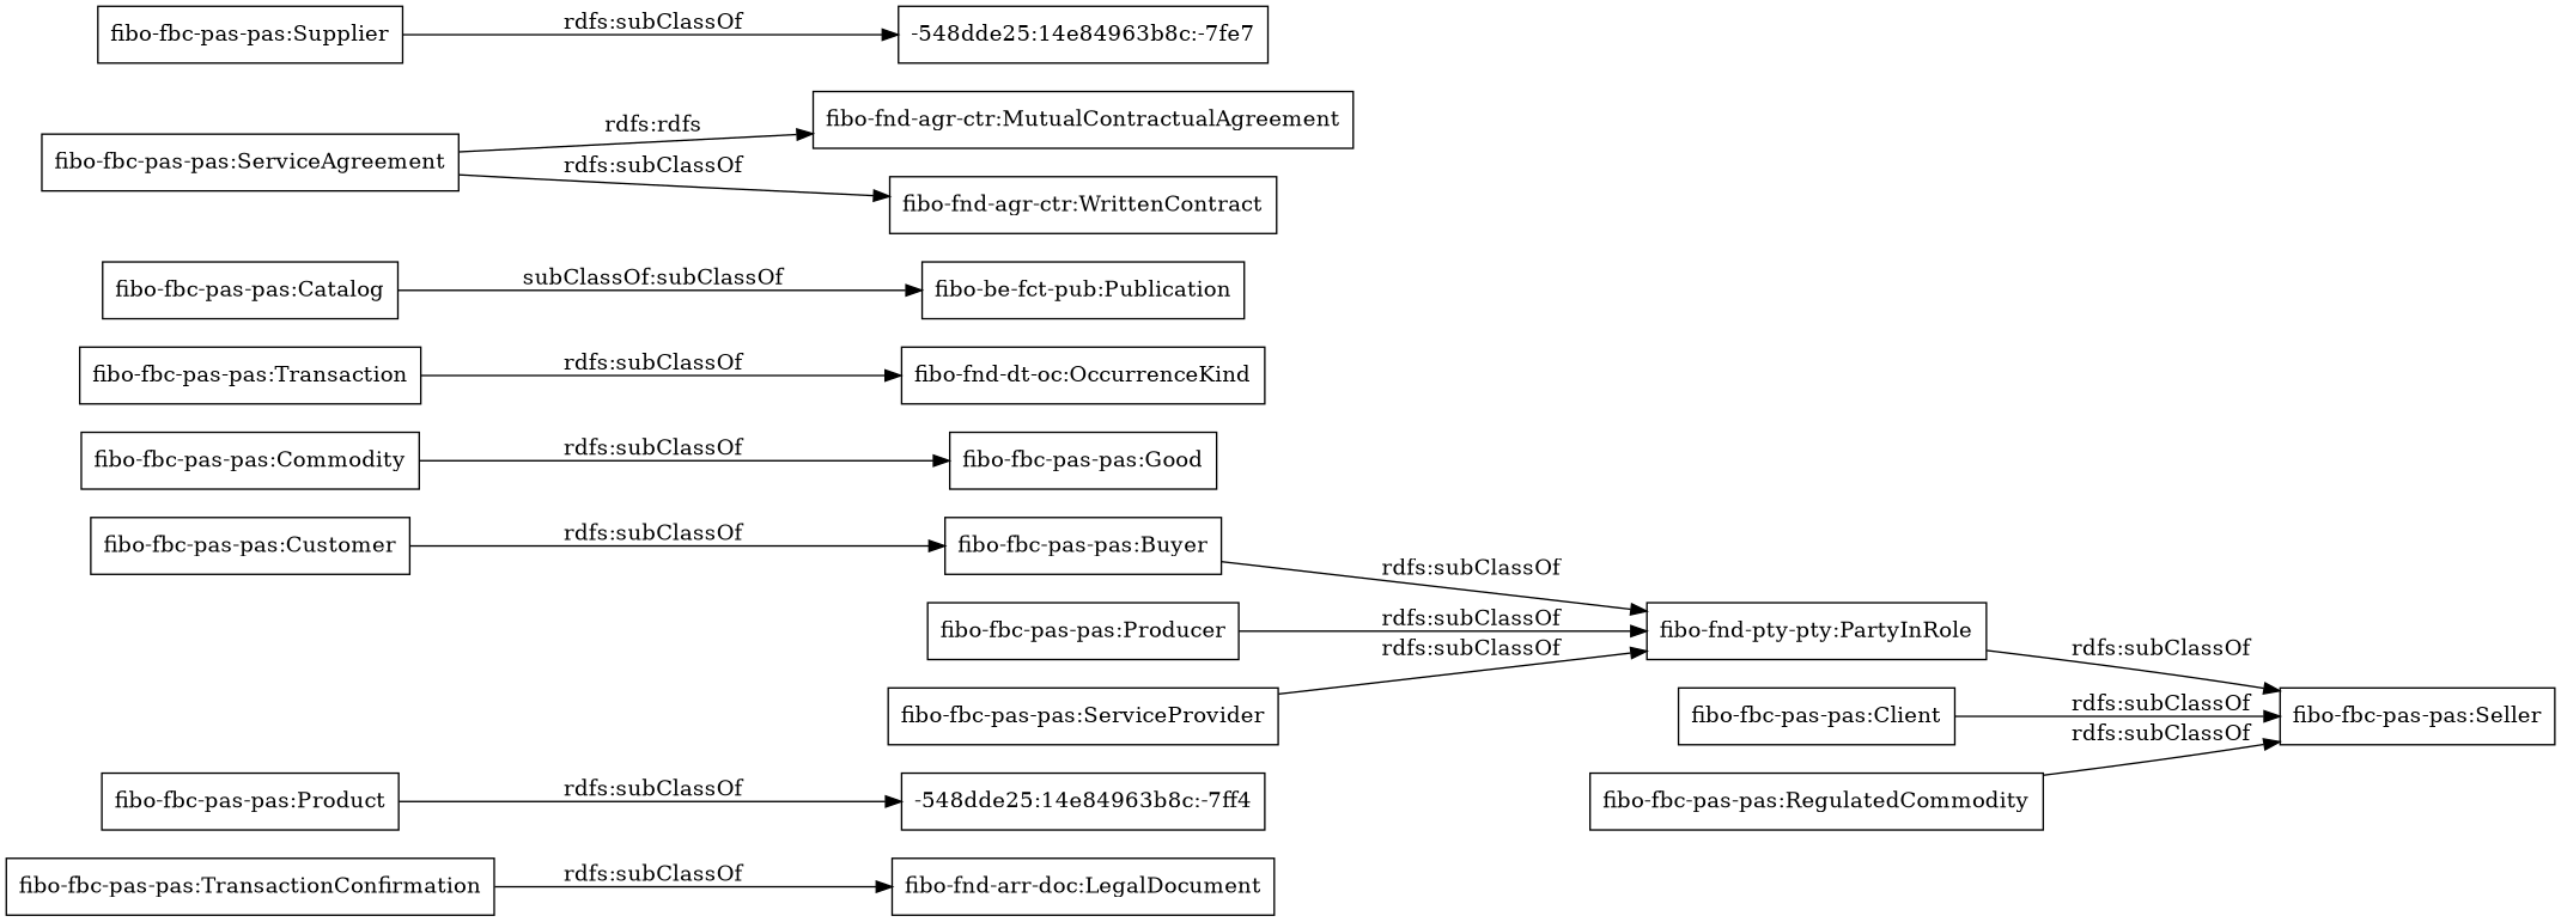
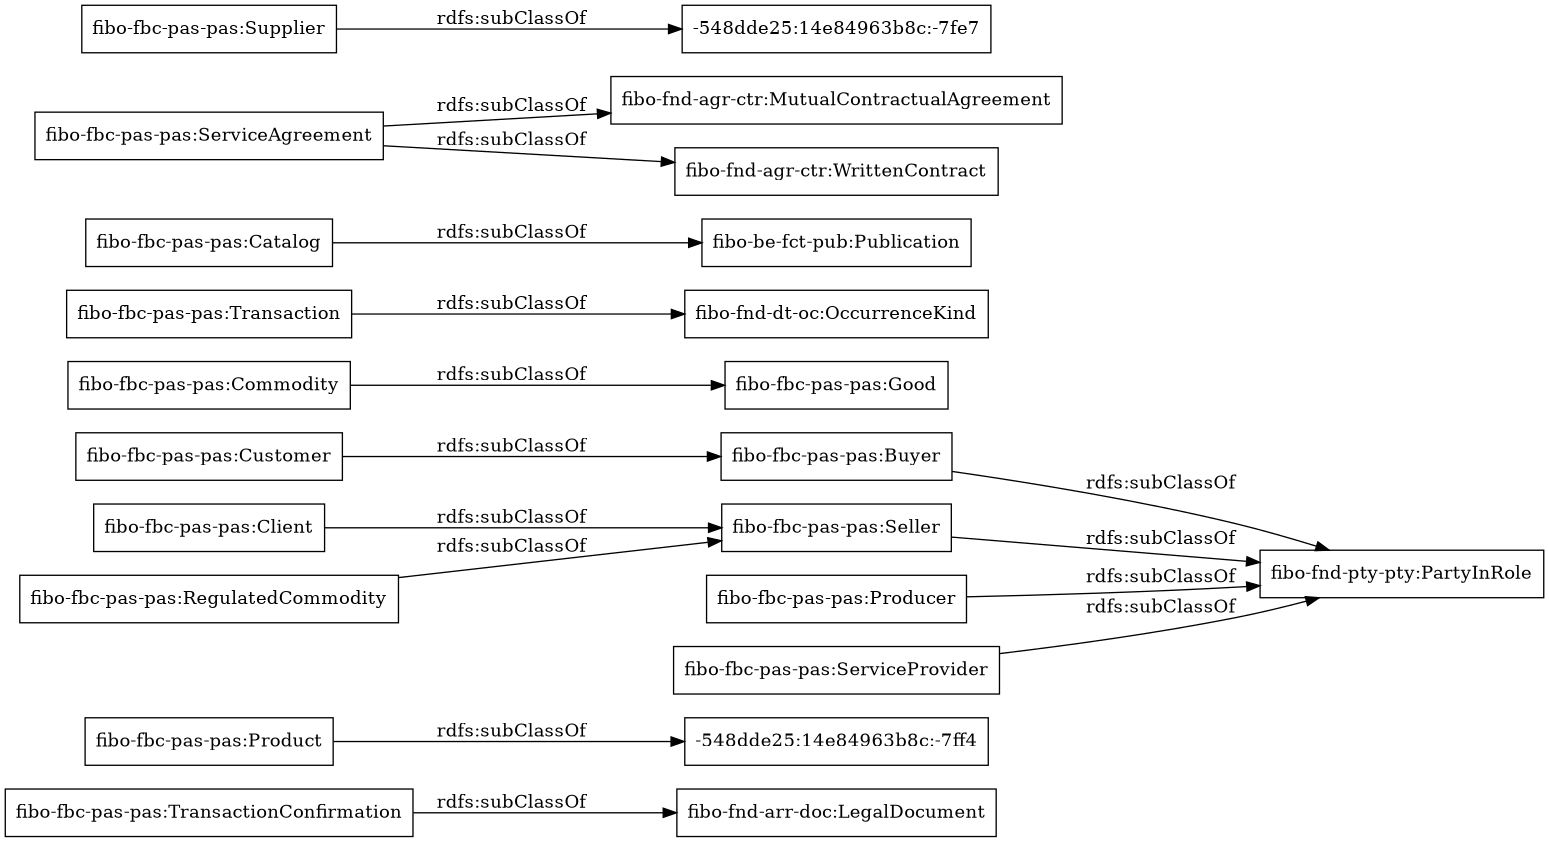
  digraph {
    rankdir=LR
    node [color=black shape=rectangle]
    "fibo-fbc-pas-pas:TransactionConfirmation"
    "fibo-fnd-arr-doc:LegalDocument"
    "fibo-fbc-pas-pas:Product"
    "-548dde25:14e84963b8c:-7ff4"
    "fibo-fbc-pas-pas:Customer"
    "fibo-fbc-pas-pas:Buyer"
    "fibo-fnd-pty-pty:PartyInRole"
    "fibo-fbc-pas-pas:Commodity"
    "fibo-fbc-pas-pas:Good"
    "fibo-fbc-pas-pas:Seller"
    "fibo-fbc-pas-pas:Transaction"
    "fibo-fnd-dt-oc:OccurrenceKind"
    "fibo-fbc-pas-pas:Client"
    "fibo-fbc-pas-pas:Catalog"
    "fibo-be-fct-pub:Publication"
    "fibo-fbc-pas-pas:ServiceAgreement"
    "fibo-fnd-agr-ctr:MutualContractualAgreement"
    "fibo-fnd-agr-ctr:WrittenContract"
    "fibo-fbc-pas-pas:RegulatedCommodity"
    "fibo-fbc-pas-pas:Producer"
    "fibo-fbc-pas-pas:Supplier"
    "-548dde25:14e84963b8c:-7fe7"
    "fibo-fbc-pas-pas:ServiceProvider"
    "fibo-fbc-pas-pas:TransactionConfirmation" -> "fibo-fnd-arr-doc:LegalDocument" [label="rdfs:subClassOf"]
    "fibo-fbc-pas-pas:Product" -> "-548dde25:14e84963b8c:-7ff4" [label="rdfs:subClassOf"]
    "fibo-fbc-pas-pas:Customer" -> "fibo-fbc-pas-pas:Buyer" [label="rdfs:subClassOf"]
    "fibo-fbc-pas-pas:Buyer" -> "fibo-fnd-pty-pty:PartyInRole" [label="rdfs:subClassOf"]
    "fibo-fbc-pas-pas:Commodity" -> "fibo-fbc-pas-pas:Good" [label="rdfs:subClassOf"]
-   "fibo-fnd-pty-pty:PartyInRole" -> "fibo-fbc-pas-pas:Seller" [label="rdfs:subClassOf"]
+   "fibo-fbc-pas-pas:Seller" -> "fibo-fnd-pty-pty:PartyInRole" [label="rdfs:subClassOf"]
    "fibo-fbc-pas-pas:Transaction" -> "fibo-fnd-dt-oc:OccurrenceKind" [label="rdfs:subClassOf"]
    "fibo-fbc-pas-pas:Client" -> "fibo-fbc-pas-pas:Seller" [label="rdfs:subClassOf"]
-   "fibo-fbc-pas-pas:Catalog" -> "fibo-be-fct-pub:Publication" [label="subClassOf:subClassOf"]
-   "fibo-fbc-pas-pas:ServiceAgreement" -> "fibo-fnd-agr-ctr:MutualContractualAgreement" [label="rdfs:rdfs"]
+   "fibo-fbc-pas-pas:Catalog" -> "fibo-be-fct-pub:Publication" [label="rdfs:subClassOf"]
+   "fibo-fbc-pas-pas:ServiceAgreement" -> "fibo-fnd-agr-ctr:MutualContractualAgreement" [label="rdfs:subClassOf"]
    "fibo-fbc-pas-pas:ServiceAgreement" -> "fibo-fnd-agr-ctr:WrittenContract" [label="rdfs:subClassOf"]
    "fibo-fbc-pas-pas:RegulatedCommodity" -> "fibo-fbc-pas-pas:Seller" [label="rdfs:subClassOf"]
    "fibo-fbc-pas-pas:Producer" -> "fibo-fnd-pty-pty:PartyInRole" [label="rdfs:subClassOf"]
    "fibo-fbc-pas-pas:Supplier" -> "-548dde25:14e84963b8c:-7fe7" [label="rdfs:subClassOf"]
    "fibo-fbc-pas-pas:ServiceProvider" -> "fibo-fnd-pty-pty:PartyInRole" [label="rdfs:subClassOf"]
  }
